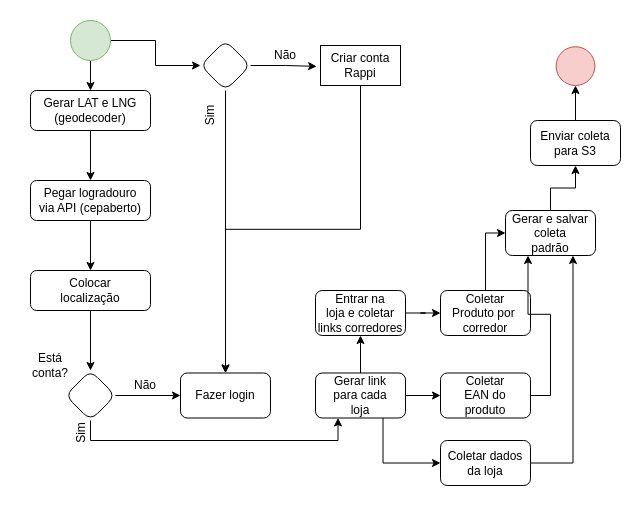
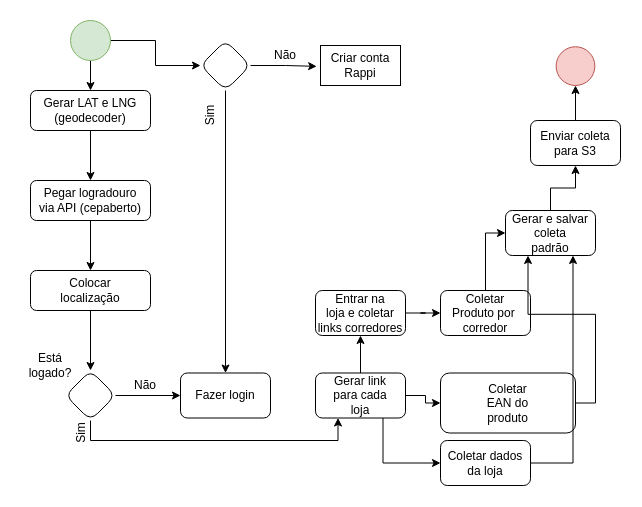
  <mxCell id="0" />
  <mxCell id="1" parent="0" />
  <mxCell id="2" value="" style="edgeStyle=orthogonalEdgeStyle;rounded=0;orthogonalLoop=1;jettySize=auto;html=1;" edge="1" parent="1" source="3" target="8"><mxGeometry relative="1" as="geometry" /></mxCell>
  <mxCell id="3" value="Gerar LAT e LNG&lt;br&gt;(geodecoder)" style="rounded=1;whiteSpace=wrap;html=1;fontSize=12;glass=0;strokeWidth=1;shadow=0;" parent="1" vertex="1"><mxGeometry x="30" y="90" width="120" height="40" as="geometry" /></mxCell>
  <mxCell id="4" style="edgeStyle=orthogonalEdgeStyle;rounded=0;orthogonalLoop=1;jettySize=auto;html=1;exitX=0.5;exitY=1;exitDx=0;exitDy=0;entryX=0.5;entryY=0;entryDx=0;entryDy=0;" edge="1" parent="1" source="6" target="3"><mxGeometry relative="1" as="geometry" /></mxCell>
  <mxCell id="5" value="" style="edgeStyle=orthogonalEdgeStyle;rounded=0;orthogonalLoop=1;jettySize=auto;html=1;" edge="1" parent="1" source="6" target="15"><mxGeometry relative="1" as="geometry" /></mxCell>
  <mxCell id="6" value="" style="ellipse;whiteSpace=wrap;html=1;rounded=1;glass=0;strokeWidth=1;shadow=0;fillColor=#d5e8d4;strokeColor=#82b366;" vertex="1" parent="1"><mxGeometry x="70" y="20" width="40" height="40" as="geometry" /></mxCell>
  <mxCell id="7" value="" style="edgeStyle=orthogonalEdgeStyle;rounded=0;orthogonalLoop=1;jettySize=auto;html=1;" edge="1" parent="1" source="8" target="12"><mxGeometry relative="1" as="geometry" /></mxCell>
  <mxCell id="8" value="Pegar logradouro&lt;br&gt;via API (cepaberto)" style="rounded=1;whiteSpace=wrap;html=1;fontSize=12;glass=0;strokeWidth=1;shadow=0;" vertex="1" parent="1"><mxGeometry x="30" y="180" width="120" height="40" as="geometry" /></mxCell>
- <mxCell id="9" style="edgeStyle=orthogonalEdgeStyle;rounded=0;orthogonalLoop=1;jettySize=auto;html=1;exitX=0.5;exitY=1;exitDx=0;exitDy=0;entryX=0.5;entryY=0;entryDx=0;entryDy=0;" edge="1" parent="1" source="10" target="21"><mxGeometry relative="1" as="geometry" /></mxCell>
  <mxCell id="10" value="Criar conta&lt;br&gt;Rappi" style="whiteSpace=wrap;html=1;glass=0;strokeWidth=1;shadow=0;rounded=0;" vertex="1" parent="1"><mxGeometry x="320" y="45" width="80" height="40" as="geometry" /></mxCell>
  <mxCell id="11" value="" style="edgeStyle=orthogonalEdgeStyle;rounded=0;orthogonalLoop=1;jettySize=auto;html=1;" edge="1" parent="1" source="12" target="19"><mxGeometry relative="1" as="geometry" /></mxCell>
  <mxCell id="12" value="Colocar&lt;br&gt;localização" style="rounded=1;whiteSpace=wrap;html=1;fontSize=12;glass=0;strokeWidth=1;shadow=0;" vertex="1" parent="1"><mxGeometry x="30" y="270" width="120" height="40" as="geometry" /></mxCell>
  <mxCell id="13" style="edgeStyle=orthogonalEdgeStyle;rounded=0;orthogonalLoop=1;jettySize=auto;html=1;exitX=1;exitY=0.5;exitDx=0;exitDy=0;entryX=-0.048;entryY=0.522;entryDx=0;entryDy=0;entryPerimeter=0;" edge="1" parent="1" source="15" target="10"><mxGeometry relative="1" as="geometry" /></mxCell>
  <mxCell id="14" style="edgeStyle=orthogonalEdgeStyle;rounded=0;orthogonalLoop=1;jettySize=auto;html=1;exitX=0.5;exitY=1;exitDx=0;exitDy=0;entryX=0.5;entryY=0;entryDx=0;entryDy=0;" edge="1" parent="1" source="15" target="21"><mxGeometry relative="1" as="geometry" /></mxCell>
  <mxCell id="15" value="" style="rhombus;whiteSpace=wrap;html=1;rounded=1;glass=0;strokeWidth=1;shadow=0;" vertex="1" parent="1"><mxGeometry x="200" y="40" width="50" height="50" as="geometry" /></mxCell>
  <mxCell id="16" value="Não" style="text;html=1;strokeColor=none;fillColor=none;align=center;verticalAlign=middle;whiteSpace=wrap;rounded=0;" vertex="1" parent="1"><mxGeometry x="255" y="40" width="60" height="30" as="geometry" /></mxCell>
  <mxCell id="17" value="" style="edgeStyle=orthogonalEdgeStyle;rounded=0;orthogonalLoop=1;jettySize=auto;html=1;" edge="1" parent="1" source="19" target="21"><mxGeometry relative="1" as="geometry" /></mxCell>
  <mxCell id="18" style="edgeStyle=orthogonalEdgeStyle;rounded=0;orthogonalLoop=1;jettySize=auto;html=1;exitX=0.5;exitY=1;exitDx=0;exitDy=0;entryX=0.25;entryY=1;entryDx=0;entryDy=0;" edge="1" parent="1" source="19" target="27"><mxGeometry relative="1" as="geometry" /></mxCell>
  <mxCell id="19" value="" style="rhombus;whiteSpace=wrap;html=1;rounded=1;glass=0;strokeWidth=1;shadow=0;" vertex="1" parent="1"><mxGeometry x="65" y="370" width="50" height="50" as="geometry" /></mxCell>
- <mxCell id="20" value="Está conta?" style="text;html=1;strokeColor=none;fillColor=none;align=center;verticalAlign=middle;whiteSpace=wrap;rounded=0;" vertex="1" parent="1"><mxGeometry x="20" y="350" width="60" height="30" as="geometry" /></mxCell>
+ <mxCell id="20" value="Está logado?" style="text;html=1;strokeColor=none;fillColor=none;align=center;verticalAlign=middle;whiteSpace=wrap;rounded=0;" vertex="1" parent="1"><mxGeometry x="20" y="350" width="60" height="30" as="geometry" /></mxCell>
  <mxCell id="21" value="Fazer login" style="whiteSpace=wrap;html=1;rounded=1;glass=0;strokeWidth=1;shadow=0;" vertex="1" parent="1"><mxGeometry x="180" y="372.5" width="90" height="45" as="geometry" /></mxCell>
  <mxCell id="22" value="Não" style="text;html=1;strokeColor=none;fillColor=none;align=center;verticalAlign=middle;whiteSpace=wrap;rounded=0;" vertex="1" parent="1"><mxGeometry x="115" y="370" width="60" height="30" as="geometry" /></mxCell>
  <mxCell id="23" value="Sim" style="text;html=1;strokeColor=none;fillColor=none;align=center;verticalAlign=middle;whiteSpace=wrap;rounded=0;rotation=-90;" vertex="1" parent="1"><mxGeometry x="180" y="100" width="60" height="30" as="geometry" /></mxCell>
  <mxCell id="24" value="" style="edgeStyle=orthogonalEdgeStyle;rounded=0;orthogonalLoop=1;jettySize=auto;html=1;" edge="1" parent="1" source="27" target="32"><mxGeometry relative="1" as="geometry" /></mxCell>
  <mxCell id="25" value="" style="edgeStyle=orthogonalEdgeStyle;rounded=0;orthogonalLoop=1;jettySize=auto;html=1;" edge="1" parent="1" source="27" target="36"><mxGeometry relative="1" as="geometry" /></mxCell>
  <mxCell id="26" value="" style="edgeStyle=orthogonalEdgeStyle;rounded=0;orthogonalLoop=1;jettySize=auto;html=1;exitX=0.75;exitY=1;exitDx=0;exitDy=0;entryX=0;entryY=0.5;entryDx=0;entryDy=0;" edge="1" parent="1" source="27" target="38"><mxGeometry relative="1" as="geometry" /></mxCell>
  <mxCell id="27" value="Gerar link&lt;br&gt;para cada&lt;br&gt;loja" style="whiteSpace=wrap;html=1;rounded=1;glass=0;strokeWidth=1;shadow=0;" vertex="1" parent="1"><mxGeometry x="315" y="372.5" width="90" height="45" as="geometry" /></mxCell>
  <mxCell id="28" value="Sim" style="text;html=1;strokeColor=none;fillColor=none;align=center;verticalAlign=middle;whiteSpace=wrap;rounded=0;rotation=-90;" vertex="1" parent="1"><mxGeometry x="50" y="417.5" width="60" height="30" as="geometry" /></mxCell>
  <mxCell id="29" style="edgeStyle=orthogonalEdgeStyle;rounded=0;orthogonalLoop=1;jettySize=auto;html=1;exitX=0.5;exitY=0;exitDx=0;exitDy=0;entryX=0;entryY=0.5;entryDx=0;entryDy=0;" edge="1" parent="1" source="30" target="34"><mxGeometry relative="1" as="geometry" /></mxCell>
  <mxCell id="30" value="Coletar&lt;br&gt;Produto por&amp;nbsp;&lt;br&gt;corredor" style="whiteSpace=wrap;html=1;rounded=1;glass=0;strokeWidth=1;shadow=0;" vertex="1" parent="1"><mxGeometry x="440" y="290" width="90" height="45" as="geometry" /></mxCell>
  <mxCell id="31" style="edgeStyle=orthogonalEdgeStyle;rounded=0;orthogonalLoop=1;jettySize=auto;html=1;exitX=1;exitY=0.5;exitDx=0;exitDy=0;entryX=0.25;entryY=1;entryDx=0;entryDy=0;" edge="1" parent="1" source="32" target="34"><mxGeometry relative="1" as="geometry" /></mxCell>
- <mxCell id="32" value="Coletar&lt;br&gt;EAN do&lt;br&gt;produto" style="whiteSpace=wrap;html=1;rounded=1;glass=0;strokeWidth=1;shadow=0;" vertex="1" parent="1"><mxGeometry x="440" y="372.5" width="90" height="45" as="geometry" /></mxCell>
+ <mxCell id="32" value="Coletar&lt;br&gt;EAN do&lt;br&gt;produto" style="whiteSpace=wrap;html=1;rounded=1;glass=0;strokeWidth=1;shadow=0;" vertex="1" parent="1"><mxGeometry x="440" y="372.5" width="135" height="60" as="geometry" /></mxCell>
  <mxCell id="33" value="" style="edgeStyle=orthogonalEdgeStyle;rounded=0;orthogonalLoop=1;jettySize=auto;html=1;" edge="1" parent="1" source="34" target="40"><mxGeometry relative="1" as="geometry" /></mxCell>
  <mxCell id="34" value="Gerar e salvar coleta&lt;br&gt;padrão" style="whiteSpace=wrap;html=1;rounded=1;glass=0;strokeWidth=1;shadow=0;" vertex="1" parent="1"><mxGeometry x="505" y="210" width="90" height="45" as="geometry" /></mxCell>
  <mxCell id="35" style="edgeStyle=orthogonalEdgeStyle;rounded=0;orthogonalLoop=1;jettySize=auto;html=1;exitX=1;exitY=0.5;exitDx=0;exitDy=0;" edge="1" parent="1" source="36" target="30"><mxGeometry relative="1" as="geometry" /></mxCell>
  <mxCell id="36" value="Entrar na &lt;br&gt;loja e coletar&lt;br&gt;links corredores" style="whiteSpace=wrap;html=1;rounded=1;glass=0;strokeWidth=1;shadow=0;" vertex="1" parent="1"><mxGeometry x="315" y="290" width="90" height="45" as="geometry" /></mxCell>
  <mxCell id="37" style="edgeStyle=orthogonalEdgeStyle;rounded=0;orthogonalLoop=1;jettySize=auto;html=1;exitX=1;exitY=0.5;exitDx=0;exitDy=0;entryX=0.75;entryY=1;entryDx=0;entryDy=0;" edge="1" parent="1" source="38" target="34"><mxGeometry relative="1" as="geometry" /></mxCell>
  <mxCell id="38" value="Coletar dados&lt;br&gt;da loja" style="whiteSpace=wrap;html=1;rounded=1;glass=0;strokeWidth=1;shadow=0;" vertex="1" parent="1"><mxGeometry x="440" y="440" width="90" height="45" as="geometry" /></mxCell>
  <mxCell id="39" value="" style="edgeStyle=orthogonalEdgeStyle;rounded=0;orthogonalLoop=1;jettySize=auto;html=1;" edge="1" parent="1" source="40" target="41"><mxGeometry relative="1" as="geometry" /></mxCell>
  <mxCell id="40" value="Enviar coleta&lt;br&gt;para S3" style="whiteSpace=wrap;html=1;rounded=1;glass=0;strokeWidth=1;shadow=0;" vertex="1" parent="1"><mxGeometry x="530" y="120" width="90" height="45" as="geometry" /></mxCell>
  <mxCell id="41" value="" style="ellipse;whiteSpace=wrap;html=1;rounded=1;glass=0;strokeWidth=1;shadow=0;fillColor=#f8cecc;strokeColor=#b85450;" vertex="1" parent="1"><mxGeometry x="555.63" y="46.25" width="38.75" height="38.75" as="geometry" /></mxCell>
